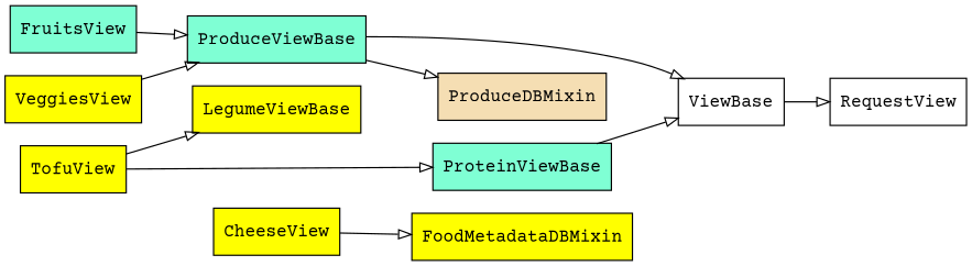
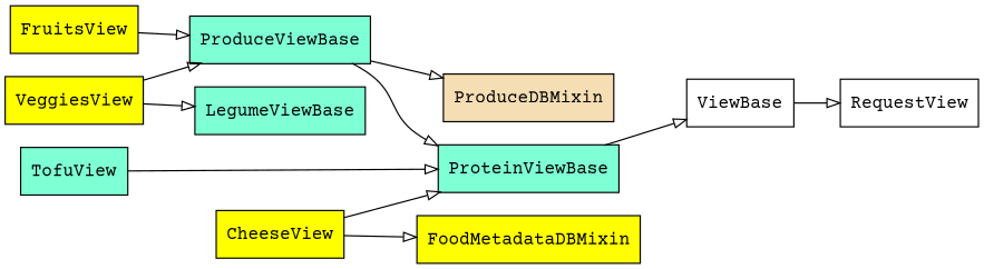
  digraph {
    fontname="Courier Prime"
    rankdir=LR
    node [fillcolor=yellow fontname="Courier Prime" shape=record style=filled]
    edge [arrowhead=empty arrowtail=none fontname="Courier Prime"]
-   n1 [fillcolor=aquamarine label=FruitsView]
+   n1 [label=FruitsView]
    n2 [fillcolor=aquamarine label=ProduceViewBase]
    n3 [label=ViewBase fillcolor="" style=""]
    n4 [fillcolor=wheat label=ProduceDBMixin]
    n5 [label=VeggiesView]
-   n6 [label=TofuView]
-   n7 [label=LegumeViewBase]
+   n6 [fillcolor=aquamarine label=TofuView]
+   n7 [fillcolor=aquamarine label=LegumeViewBase]
    n8 [fillcolor=aquamarine label=ProteinViewBase]
    n9 [label=RequestView fillcolor="" style=""]
    n10 [label=CheeseView]
    n11 [label=FoodMetadataDBMixin]
    n1 -> n2
-   n2 -> n3
+   n2 -> n8
    n2 -> n4
    n3 -> n9
    n5 -> n2
-   n6 -> n7
+   n5 -> n7
    n6 -> n8
    n8 -> n3
+   n10 -> n8
    n10 -> n11
  }
